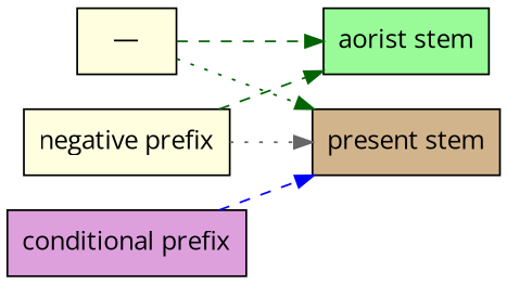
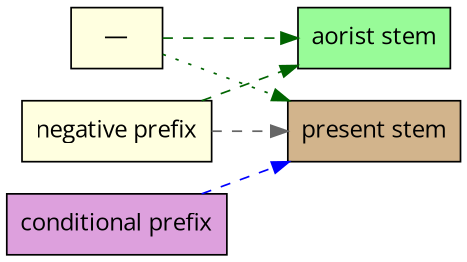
  digraph {
    fontname="Open Sans"
    rankdir=LR
    node [fillcolor=lightyellow fontname="Open Sans" shape=record style=filled]
    edge [color=darkgreen fontname="Open Sans" style=dashed]
    "aorist stem" [fillcolor=palegreen]
    "negative prefix"
    "present stem" [fillcolor=tan]
    "—"
    "conditional prefix" [fillcolor=plum]
    "negative prefix" -> "aorist stem"
-   "negative prefix" -> "present stem" [color=gray40 style=dotted]
+   "negative prefix" -> "present stem" [color=gray40]
    "—" -> "aorist stem"
    "—" -> "present stem" [style=dotted]
    "conditional prefix" -> "present stem" [color=blue]
  }
